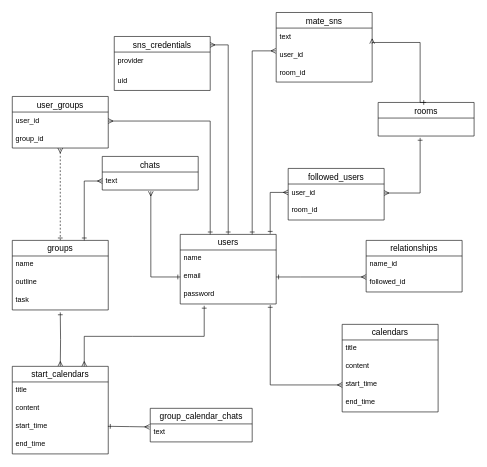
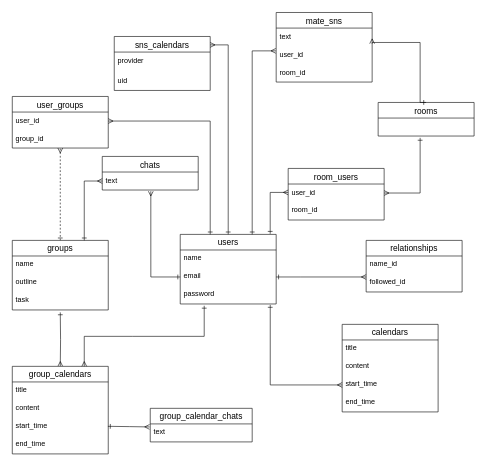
  <mxCell id="0" />
  <mxCell id="1" parent="0" />
  <mxCell id="2" value="users" style="swimlane;fontStyle=0;childLayout=stackLayout;horizontal=1;startSize=26;horizontalStack=0;resizeParent=1;resizeParentMax=0;resizeLast=0;collapsible=1;marginBottom=0;align=center;fontSize=14;" parent="1" vertex="1"><mxGeometry x="300" y="390" width="160" height="116" as="geometry" /></mxCell>
  <mxCell id="3" value="name" style="text;strokeColor=none;fillColor=none;spacingLeft=4;spacingRight=4;overflow=hidden;rotatable=0;points=[[0,0.5],[1,0.5]];portConstraint=eastwest;fontSize=12;" parent="2" vertex="1"><mxGeometry y="26" width="160" height="30" as="geometry" /></mxCell>
  <mxCell id="4" value="email" style="text;strokeColor=none;fillColor=none;spacingLeft=4;spacingRight=4;overflow=hidden;rotatable=0;points=[[0,0.5],[1,0.5]];portConstraint=eastwest;fontSize=12;" parent="2" vertex="1"><mxGeometry y="56" width="160" height="30" as="geometry" /></mxCell>
  <mxCell id="5" value="password" style="text;strokeColor=none;fillColor=none;spacingLeft=4;spacingRight=4;overflow=hidden;rotatable=0;points=[[0,0.5],[1,0.5]];portConstraint=eastwest;fontSize=12;" parent="2" vertex="1"><mxGeometry y="86" width="160" height="30" as="geometry" /></mxCell>
  <mxCell id="6" style="edgeStyle=orthogonalEdgeStyle;rounded=0;orthogonalLoop=1;jettySize=auto;html=1;exitX=0.5;exitY=0;exitDx=0;exitDy=0;endArrow=ERmany;endFill=0;startArrow=ERone;startFill=0;dashed=1;" parent="1" source="7" target="18" edge="1"><mxGeometry relative="1" as="geometry"><mxPoint x="90" y="250" as="targetPoint" /><Array as="points"><mxPoint x="100" y="400" /></Array></mxGeometry></mxCell>
  <mxCell id="7" value="groups" style="swimlane;fontStyle=0;childLayout=stackLayout;horizontal=1;startSize=26;horizontalStack=0;resizeParent=1;resizeParentMax=0;resizeLast=0;collapsible=1;marginBottom=0;align=center;fontSize=14;" parent="1" vertex="1"><mxGeometry x="20" y="400" width="160" height="116" as="geometry" /></mxCell>
  <mxCell id="8" value="name" style="text;strokeColor=none;fillColor=none;spacingLeft=4;spacingRight=4;overflow=hidden;rotatable=0;points=[[0,0.5],[1,0.5]];portConstraint=eastwest;fontSize=12;" parent="7" vertex="1"><mxGeometry y="26" width="160" height="30" as="geometry" /></mxCell>
  <mxCell id="9" value="outline" style="text;strokeColor=none;fillColor=none;spacingLeft=4;spacingRight=4;overflow=hidden;rotatable=0;points=[[0,0.5],[1,0.5]];portConstraint=eastwest;fontSize=12;" parent="7" vertex="1"><mxGeometry y="56" width="160" height="30" as="geometry" /></mxCell>
  <mxCell id="10" value="task" style="text;strokeColor=none;fillColor=none;spacingLeft=4;spacingRight=4;overflow=hidden;rotatable=0;points=[[0,0.5],[1,0.5]];portConstraint=eastwest;fontSize=12;" parent="7" vertex="1"><mxGeometry y="86" width="160" height="30" as="geometry" /></mxCell>
  <mxCell id="11" value="calendars" style="swimlane;fontStyle=0;childLayout=stackLayout;horizontal=1;startSize=26;horizontalStack=0;resizeParent=1;resizeParentMax=0;resizeLast=0;collapsible=1;marginBottom=0;align=center;fontSize=14;" parent="1" vertex="1"><mxGeometry x="570" y="540" width="160" height="146" as="geometry" /></mxCell>
  <mxCell id="12" value="title" style="text;strokeColor=none;fillColor=none;spacingLeft=4;spacingRight=4;overflow=hidden;rotatable=0;points=[[0,0.5],[1,0.5]];portConstraint=eastwest;fontSize=12;" parent="11" vertex="1"><mxGeometry y="26" width="160" height="30" as="geometry" /></mxCell>
  <mxCell id="13" value="content" style="text;strokeColor=none;fillColor=none;spacingLeft=4;spacingRight=4;overflow=hidden;rotatable=0;points=[[0,0.5],[1,0.5]];portConstraint=eastwest;fontSize=12;" parent="11" vertex="1"><mxGeometry y="56" width="160" height="30" as="geometry" /></mxCell>
  <mxCell id="14" value="start_time" style="text;strokeColor=none;fillColor=none;spacingLeft=4;spacingRight=4;overflow=hidden;rotatable=0;points=[[0,0.5],[1,0.5]];portConstraint=eastwest;fontSize=12;" parent="11" vertex="1"><mxGeometry y="86" width="160" height="30" as="geometry" /></mxCell>
  <mxCell id="15" value="end_time" style="text;strokeColor=none;fillColor=none;spacingLeft=4;spacingRight=4;overflow=hidden;rotatable=0;points=[[0,0.5],[1,0.5]];portConstraint=eastwest;fontSize=12;" parent="11" vertex="1"><mxGeometry y="116" width="160" height="30" as="geometry" /></mxCell>
  <mxCell id="16" value="user_groups" style="swimlane;fontStyle=0;childLayout=stackLayout;horizontal=1;startSize=26;horizontalStack=0;resizeParent=1;resizeParentMax=0;resizeLast=0;collapsible=1;marginBottom=0;align=center;fontSize=14;" parent="1" vertex="1"><mxGeometry x="20" y="160" width="160" height="86" as="geometry" /></mxCell>
  <mxCell id="17" value="user_id" style="text;strokeColor=none;fillColor=none;spacingLeft=4;spacingRight=4;overflow=hidden;rotatable=0;points=[[0,0.5],[1,0.5]];portConstraint=eastwest;fontSize=12;" parent="16" vertex="1"><mxGeometry y="26" width="160" height="30" as="geometry" /></mxCell>
  <mxCell id="18" value="group_id" style="text;strokeColor=none;fillColor=none;spacingLeft=4;spacingRight=4;overflow=hidden;rotatable=0;points=[[0,0.5],[1,0.5]];portConstraint=eastwest;fontSize=12;" parent="16" vertex="1"><mxGeometry y="56" width="160" height="30" as="geometry" /></mxCell>
  <mxCell id="19" style="edgeStyle=orthogonalEdgeStyle;rounded=0;orthogonalLoop=1;jettySize=auto;html=1;endArrow=ERmany;endFill=0;startArrow=ERone;startFill=0;entryX=1;entryY=0.5;entryDx=0;entryDy=0;" parent="1" target="17" edge="1"><mxGeometry relative="1" as="geometry"><mxPoint x="100" y="159" as="targetPoint" /><Array as="points"><mxPoint x="350" y="390" /><mxPoint x="350" y="201" /></Array><mxPoint x="350" y="390" as="sourcePoint" /></mxGeometry></mxCell>
  <mxCell id="20" style="edgeStyle=orthogonalEdgeStyle;rounded=0;orthogonalLoop=1;jettySize=auto;html=1;entryX=0.5;entryY=0;entryDx=0;entryDy=0;endArrow=ERmany;endFill=0;startArrow=ERone;startFill=0;" parent="1" target="26" edge="1"><mxGeometry relative="1" as="geometry"><mxPoint x="100" y="520" as="sourcePoint" /><mxPoint x="300" y="441" as="targetPoint" /><Array as="points" /></mxGeometry></mxCell>
  <mxCell id="21" style="edgeStyle=orthogonalEdgeStyle;rounded=0;orthogonalLoop=1;jettySize=auto;html=1;entryX=0;entryY=0.5;entryDx=0;entryDy=0;endArrow=ERmany;endFill=0;startArrow=ERone;startFill=0;exitX=0.938;exitY=1.052;exitDx=0;exitDy=0;exitPerimeter=0;" parent="1" source="5" target="14" edge="1"><mxGeometry relative="1" as="geometry"><mxPoint x="660" y="160" as="targetPoint" /><mxPoint x="454" y="520" as="sourcePoint" /><Array as="points"><mxPoint x="450" y="641" /></Array></mxGeometry></mxCell>
  <mxCell id="22" value="chats" style="swimlane;fontStyle=0;childLayout=stackLayout;horizontal=1;startSize=26;horizontalStack=0;resizeParent=1;resizeParentMax=0;resizeLast=0;collapsible=1;marginBottom=0;align=center;fontSize=14;" parent="1" vertex="1"><mxGeometry x="170" y="260" width="160" height="56" as="geometry" /></mxCell>
  <mxCell id="23" value="text" style="text;strokeColor=none;fillColor=none;spacingLeft=4;spacingRight=4;overflow=hidden;rotatable=0;points=[[0,0.5],[1,0.5]];portConstraint=eastwest;fontSize=12;" parent="22" vertex="1"><mxGeometry y="26" width="160" height="30" as="geometry" /></mxCell>
  <mxCell id="24" value="" style="endArrow=ERmany;html=1;entryX=0.506;entryY=1.067;entryDx=0;entryDy=0;endFill=0;startArrow=ERone;startFill=0;entryPerimeter=0;rounded=0;exitX=0;exitY=0.5;exitDx=0;exitDy=0;" parent="1" source="4" target="23" edge="1"><mxGeometry width="50" height="50" relative="1" as="geometry"><mxPoint x="380" y="156" as="sourcePoint" /><mxPoint x="300" y="380" as="targetPoint" /><Array as="points"><mxPoint x="251" y="461" /></Array></mxGeometry></mxCell>
  <mxCell id="25" value="" style="endArrow=ERmany;html=1;exitX=0.75;exitY=0;exitDx=0;exitDy=0;entryX=0;entryY=0.5;entryDx=0;entryDy=0;endFill=0;startArrow=ERone;startFill=0;rounded=0;" parent="1" source="7" target="23" edge="1"><mxGeometry width="50" height="50" relative="1" as="geometry"><mxPoint x="240" y="430" as="sourcePoint" /><mxPoint x="290" y="380" as="targetPoint" /><Array as="points"><mxPoint x="140" y="301" /></Array></mxGeometry></mxCell>
- <mxCell id="26" value="start_calendars" style="swimlane;fontStyle=0;childLayout=stackLayout;horizontal=1;startSize=26;horizontalStack=0;resizeParent=1;resizeParentMax=0;resizeLast=0;collapsible=1;marginBottom=0;align=center;fontSize=14;" parent="1" vertex="1"><mxGeometry x="20" y="610" width="160" height="146" as="geometry" /></mxCell>
+ <mxCell id="26" value="group_calendars" style="swimlane;fontStyle=0;childLayout=stackLayout;horizontal=1;startSize=26;horizontalStack=0;resizeParent=1;resizeParentMax=0;resizeLast=0;collapsible=1;marginBottom=0;align=center;fontSize=14;" parent="1" vertex="1"><mxGeometry x="20" y="610" width="160" height="146" as="geometry" /></mxCell>
  <mxCell id="27" value="title" style="text;strokeColor=none;fillColor=none;spacingLeft=4;spacingRight=4;overflow=hidden;rotatable=0;points=[[0,0.5],[1,0.5]];portConstraint=eastwest;fontSize=12;" parent="26" vertex="1"><mxGeometry y="26" width="160" height="30" as="geometry" /></mxCell>
  <mxCell id="28" value="content" style="text;strokeColor=none;fillColor=none;spacingLeft=4;spacingRight=4;overflow=hidden;rotatable=0;points=[[0,0.5],[1,0.5]];portConstraint=eastwest;fontSize=12;" parent="26" vertex="1"><mxGeometry y="56" width="160" height="30" as="geometry" /></mxCell>
  <mxCell id="29" value="start_time" style="text;strokeColor=none;fillColor=none;spacingLeft=4;spacingRight=4;overflow=hidden;rotatable=0;points=[[0,0.5],[1,0.5]];portConstraint=eastwest;fontSize=12;" parent="26" vertex="1"><mxGeometry y="86" width="160" height="30" as="geometry" /></mxCell>
  <mxCell id="30" style="edgeStyle=orthogonalEdgeStyle;rounded=0;orthogonalLoop=1;jettySize=auto;html=1;entryX=-0.007;entryY=0.167;entryDx=0;entryDy=0;endArrow=ERmany;endFill=0;startArrow=ERone;startFill=0;entryPerimeter=0;" parent="26" target="50" edge="1"><mxGeometry relative="1" as="geometry"><mxPoint x="159.43" y="100" as="sourcePoint" /><mxPoint x="159.43" y="190" as="targetPoint" /><Array as="points" /></mxGeometry></mxCell>
  <mxCell id="31" value="end_time" style="text;strokeColor=none;fillColor=none;spacingLeft=4;spacingRight=4;overflow=hidden;rotatable=0;points=[[0,0.5],[1,0.5]];portConstraint=eastwest;fontSize=12;" parent="26" vertex="1"><mxGeometry y="116" width="160" height="30" as="geometry" /></mxCell>
  <mxCell id="32" value="" style="endArrow=ERmany;html=1;endFill=0;startArrow=ERone;startFill=0;entryX=0.75;entryY=0;entryDx=0;entryDy=0;rounded=0;" parent="1" target="26" edge="1"><mxGeometry width="50" height="50" relative="1" as="geometry"><mxPoint x="340" y="509" as="sourcePoint" /><mxPoint x="140" y="600" as="targetPoint" /><Array as="points"><mxPoint x="340" y="560" /><mxPoint x="220" y="560" /><mxPoint x="140" y="560" /></Array></mxGeometry></mxCell>
  <mxCell id="33" value="relationships" style="swimlane;fontStyle=0;childLayout=stackLayout;horizontal=1;startSize=26;horizontalStack=0;resizeParent=1;resizeParentMax=0;resizeLast=0;collapsible=1;marginBottom=0;align=center;fontSize=14;" parent="1" vertex="1"><mxGeometry x="610" y="400" width="160" height="86" as="geometry" /></mxCell>
  <mxCell id="34" value="name_id" style="text;strokeColor=none;fillColor=none;spacingLeft=4;spacingRight=4;overflow=hidden;rotatable=0;points=[[0,0.5],[1,0.5]];portConstraint=eastwest;fontSize=12;" parent="33" vertex="1"><mxGeometry y="26" width="160" height="30" as="geometry" /></mxCell>
  <mxCell id="35" value="followed_id" style="text;strokeColor=none;fillColor=none;spacingLeft=4;spacingRight=4;overflow=hidden;rotatable=0;points=[[0,0.5],[1,0.5]];portConstraint=eastwest;fontSize=12;" parent="33" vertex="1"><mxGeometry y="56" width="160" height="30" as="geometry" /></mxCell>
  <mxCell id="36" style="edgeStyle=orthogonalEdgeStyle;rounded=0;orthogonalLoop=1;jettySize=auto;html=1;exitX=1;exitY=0.5;exitDx=0;exitDy=0;endArrow=ERmany;endFill=0;startArrow=ERone;startFill=0;" parent="1" source="4" edge="1"><mxGeometry relative="1" as="geometry"><mxPoint x="610" y="461" as="targetPoint" /><mxPoint x="460" y="100" as="sourcePoint" /><Array as="points"><mxPoint x="500" y="461" /><mxPoint x="500" y="461" /></Array></mxGeometry></mxCell>
- <mxCell id="37" value="followed_users" style="swimlane;fontStyle=0;childLayout=stackLayout;horizontal=1;startSize=26;horizontalStack=0;resizeParent=1;resizeParentMax=0;resizeLast=0;collapsible=1;marginBottom=0;align=center;fontSize=14;" parent="1" vertex="1"><mxGeometry x="480" y="280" width="160" height="86" as="geometry" /></mxCell>
+ <mxCell id="37" value="room_users" style="swimlane;fontStyle=0;childLayout=stackLayout;horizontal=1;startSize=26;horizontalStack=0;resizeParent=1;resizeParentMax=0;resizeLast=0;collapsible=1;marginBottom=0;align=center;fontSize=14;" parent="1" vertex="1"><mxGeometry x="480" y="280" width="160" height="86" as="geometry" /></mxCell>
  <mxCell id="38" value="user_id" style="text;strokeColor=none;fillColor=none;spacingLeft=4;spacingRight=4;overflow=hidden;rotatable=0;points=[[0,0.5],[1,0.5]];portConstraint=eastwest;fontSize=12;" parent="37" vertex="1"><mxGeometry y="26" width="160" height="30" as="geometry" /></mxCell>
  <mxCell id="39" value="room_id" style="text;strokeColor=none;fillColor=none;spacingLeft=4;spacingRight=4;overflow=hidden;rotatable=0;points=[[0,0.5],[1,0.5]];portConstraint=eastwest;fontSize=12;" parent="37" vertex="1"><mxGeometry y="56" width="160" height="30" as="geometry" /></mxCell>
  <mxCell id="40" value="mate_sns" style="swimlane;fontStyle=0;childLayout=stackLayout;horizontal=1;startSize=26;horizontalStack=0;resizeParent=1;resizeParentMax=0;resizeLast=0;collapsible=1;marginBottom=0;align=center;fontSize=14;" parent="1" vertex="1"><mxGeometry x="460" y="20" width="160" height="116" as="geometry" /></mxCell>
  <mxCell id="41" value="text" style="text;strokeColor=none;fillColor=none;spacingLeft=4;spacingRight=4;overflow=hidden;rotatable=0;points=[[0,0.5],[1,0.5]];portConstraint=eastwest;fontSize=12;" parent="40" vertex="1"><mxGeometry y="26" width="160" height="30" as="geometry" /></mxCell>
  <mxCell id="42" value="user_id" style="text;strokeColor=none;fillColor=none;spacingLeft=4;spacingRight=4;overflow=hidden;rotatable=0;points=[[0,0.5],[1,0.5]];portConstraint=eastwest;fontSize=12;" parent="40" vertex="1"><mxGeometry y="56" width="160" height="30" as="geometry" /></mxCell>
  <mxCell id="43" value="room_id" style="text;strokeColor=none;fillColor=none;spacingLeft=4;spacingRight=4;overflow=hidden;rotatable=0;points=[[0,0.5],[1,0.5]];portConstraint=eastwest;fontSize=12;" parent="40" vertex="1"><mxGeometry y="86" width="160" height="30" as="geometry" /></mxCell>
  <mxCell id="44" style="edgeStyle=orthogonalEdgeStyle;rounded=0;orthogonalLoop=1;jettySize=auto;html=1;endArrow=ERmany;endFill=0;startArrow=ERone;startFill=0;" parent="1" edge="1"><mxGeometry relative="1" as="geometry"><mxPoint x="480" y="320" as="targetPoint" /><mxPoint x="450" y="389" as="sourcePoint" /><Array as="points"><mxPoint x="450" y="320" /><mxPoint x="480" y="320" /></Array></mxGeometry></mxCell>
  <mxCell id="45" style="edgeStyle=orthogonalEdgeStyle;rounded=0;orthogonalLoop=1;jettySize=auto;html=1;exitX=0.75;exitY=0;exitDx=0;exitDy=0;endArrow=ERmany;endFill=0;startArrow=ERone;startFill=0;entryX=-0.004;entryY=0.266;entryDx=0;entryDy=0;entryPerimeter=0;" parent="1" source="2" target="42" edge="1"><mxGeometry relative="1" as="geometry"><mxPoint x="456" y="100" as="targetPoint" /><mxPoint x="300" y="157.58" as="sourcePoint" /><Array as="points"><mxPoint x="420" y="84" /></Array></mxGeometry></mxCell>
  <mxCell id="46" style="edgeStyle=orthogonalEdgeStyle;rounded=0;orthogonalLoop=1;jettySize=auto;html=1;endArrow=ERone;endFill=0;startArrow=ERmany;startFill=0;exitX=1;exitY=0.5;exitDx=0;exitDy=0;" parent="1" source="38" edge="1"><mxGeometry relative="1" as="geometry"><mxPoint x="700" y="229" as="targetPoint" /><mxPoint x="690" y="279" as="sourcePoint" /><Array as="points"><mxPoint x="700" y="321" /></Array></mxGeometry></mxCell>
  <mxCell id="47" value="rooms" style="swimlane;fontStyle=0;childLayout=stackLayout;horizontal=1;startSize=26;horizontalStack=0;resizeParent=1;resizeParentMax=0;resizeLast=0;collapsible=1;marginBottom=0;align=center;fontSize=14;" parent="1" vertex="1"><mxGeometry x="630" y="170" width="160" height="56" as="geometry" /></mxCell>
  <mxCell id="48" style="edgeStyle=orthogonalEdgeStyle;rounded=0;orthogonalLoop=1;jettySize=auto;html=1;exitX=0.5;exitY=0;exitDx=0;exitDy=0;endArrow=ERmany;endFill=0;startArrow=ERone;startFill=0;entryX=-0.025;entryY=0.2;entryDx=0;entryDy=0;entryPerimeter=0;" parent="1" source="47" edge="1"><mxGeometry relative="1" as="geometry"><mxPoint x="620" y="72" as="targetPoint" /><mxPoint x="584" y="380" as="sourcePoint" /><Array as="points"><mxPoint x="700" y="170" /><mxPoint x="700" y="70" /><mxPoint x="620" y="70" /></Array></mxGeometry></mxCell>
  <mxCell id="49" value="group_calendar_chats" style="swimlane;fontStyle=0;childLayout=stackLayout;horizontal=1;startSize=26;horizontalStack=0;resizeParent=1;resizeParentMax=0;resizeLast=0;collapsible=1;marginBottom=0;align=center;fontSize=14;" parent="1" vertex="1"><mxGeometry x="250" y="680" width="170" height="56" as="geometry" /></mxCell>
  <mxCell id="50" value="text" style="text;strokeColor=none;fillColor=none;spacingLeft=4;spacingRight=4;overflow=hidden;rotatable=0;points=[[0,0.5],[1,0.5]];portConstraint=eastwest;fontSize=12;" parent="49" vertex="1"><mxGeometry y="26" width="170" height="30" as="geometry" /></mxCell>
- <mxCell id="51" value="sns_credentials" style="swimlane;fontStyle=0;childLayout=stackLayout;horizontal=1;startSize=26;horizontalStack=0;resizeParent=1;resizeParentMax=0;resizeLast=0;collapsible=1;marginBottom=0;align=center;fontSize=14;" vertex="1" parent="1"><mxGeometry x="190" y="60" width="160" height="90" as="geometry" /></mxCell>
+ <mxCell id="51" value="sns_calendars" style="swimlane;fontStyle=0;childLayout=stackLayout;horizontal=1;startSize=26;horizontalStack=0;resizeParent=1;resizeParentMax=0;resizeLast=0;collapsible=1;marginBottom=0;align=center;fontSize=14;" vertex="1" parent="1"><mxGeometry x="190" y="60" width="160" height="90" as="geometry" /></mxCell>
  <mxCell id="52" value="provider" style="text;strokeColor=none;fillColor=none;spacingLeft=4;spacingRight=4;overflow=hidden;rotatable=0;points=[[0,0.5],[1,0.5]];portConstraint=eastwest;fontSize=12;" vertex="1" parent="51"><mxGeometry y="26" width="160" height="34" as="geometry" /></mxCell>
  <mxCell id="53" value="uid" style="text;strokeColor=none;fillColor=none;spacingLeft=4;spacingRight=4;overflow=hidden;rotatable=0;points=[[0,0.5],[1,0.5]];portConstraint=eastwest;fontSize=12;" vertex="1" parent="51"><mxGeometry y="60" width="160" height="30" as="geometry" /></mxCell>
  <mxCell id="54" style="edgeStyle=orthogonalEdgeStyle;rounded=0;orthogonalLoop=1;jettySize=auto;html=1;endArrow=ERmany;endFill=0;startArrow=ERone;startFill=0;entryX=1;entryY=0.156;entryDx=0;entryDy=0;entryPerimeter=0;" edge="1" parent="1" target="51"><mxGeometry relative="1" as="geometry"><mxPoint x="210" y="201" as="targetPoint" /><Array as="points"><mxPoint x="380" y="74" /></Array><mxPoint x="380" y="390" as="sourcePoint" /></mxGeometry></mxCell>
